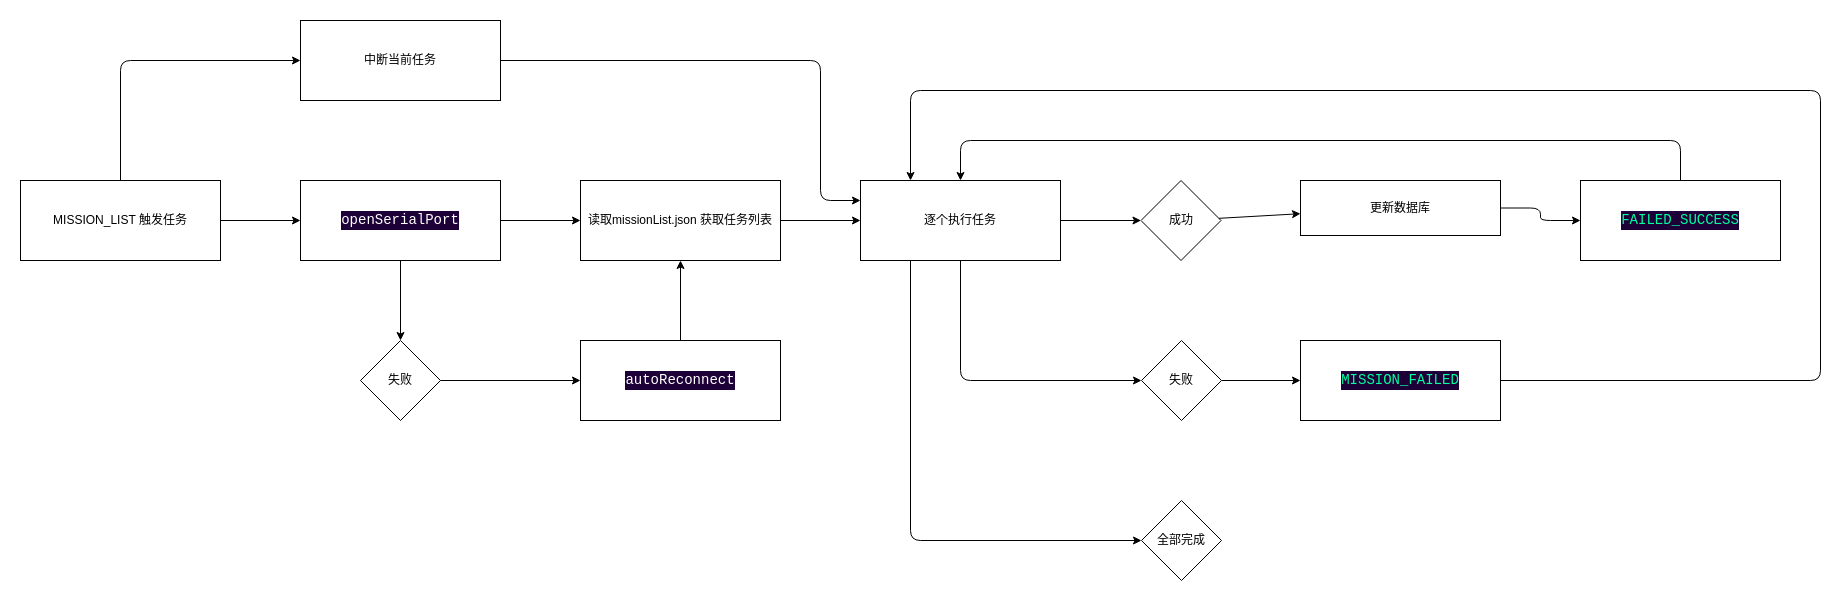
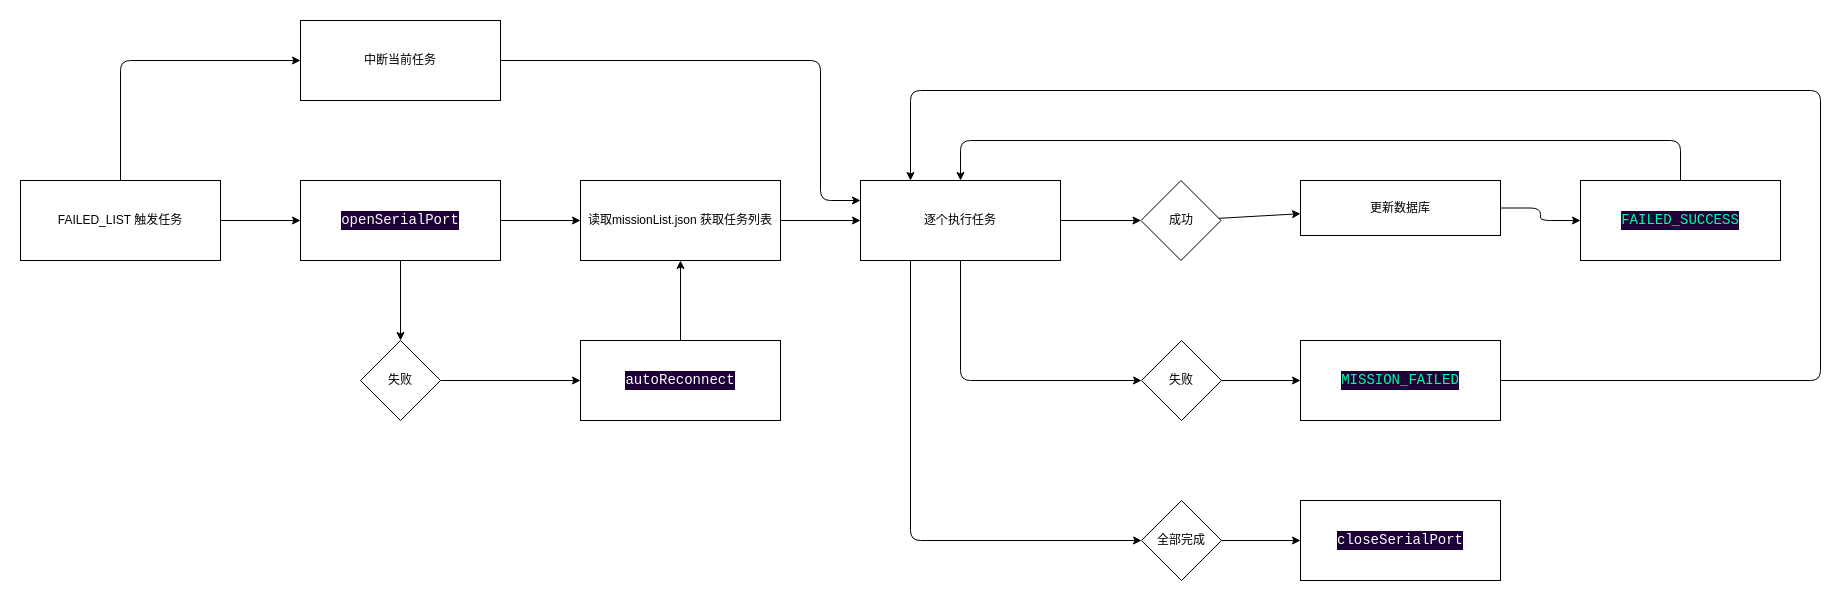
  <mxCell id="0" />
  <mxCell id="1" parent="0" />
  <mxCell id="2" style="edgeStyle=none;html=1;" edge="1" parent="1" source="4" target="9"><mxGeometry relative="1" as="geometry" /></mxCell>
  <mxCell id="3" style="edgeStyle=orthogonalEdgeStyle;html=1;entryX=0;entryY=0.5;entryDx=0;entryDy=0;" edge="1" parent="1" source="4" target="32"><mxGeometry relative="1" as="geometry"><Array as="points"><mxPoint x="120" y="60" /></Array></mxGeometry></mxCell>
- <mxCell id="4" value="MISSION_LIST 触发任务" style="rounded=0;whiteSpace=wrap;html=1;" vertex="1" parent="1"><mxGeometry x="20" y="180" width="200" height="80" as="geometry" /></mxCell>
+ <mxCell id="4" value="FAILED_LIST 触发任务" style="rounded=0;whiteSpace=wrap;html=1;" vertex="1" parent="1"><mxGeometry x="20" y="180" width="200" height="80" as="geometry" /></mxCell>
  <mxCell id="5" style="edgeStyle=none;html=1;" edge="1" parent="1" source="6" target="17"><mxGeometry relative="1" as="geometry" /></mxCell>
  <mxCell id="6" value="读取missionList.json 获取任务列表" style="rounded=0;whiteSpace=wrap;html=1;" vertex="1" parent="1"><mxGeometry x="580" y="180" width="200" height="80" as="geometry" /></mxCell>
  <mxCell id="7" style="edgeStyle=none;html=1;" edge="1" parent="1" source="9" target="6"><mxGeometry relative="1" as="geometry" /></mxCell>
  <mxCell id="8" style="edgeStyle=none;html=1;exitX=0.5;exitY=1;exitDx=0;exitDy=0;" edge="1" parent="1" source="9" target="13"><mxGeometry relative="1" as="geometry" /></mxCell>
  <mxCell id="9" value="&lt;div style=&quot;color: rgb(212, 212, 212); background-color: rgb(29, 0, 56); font-family: Consolas, &amp;quot;Courier New&amp;quot;, monospace; font-size: 14px; line-height: 19px; white-space: pre;&quot;&gt;&lt;span style=&quot;color: #ffffff;&quot;&gt;openSerialPort&lt;/span&gt;&lt;/div&gt;" style="rounded=0;whiteSpace=wrap;html=1;" vertex="1" parent="1"><mxGeometry x="300" y="180" width="200" height="80" as="geometry" /></mxCell>
  <mxCell id="10" style="edgeStyle=none;html=1;" edge="1" parent="1" source="11" target="6"><mxGeometry relative="1" as="geometry" /></mxCell>
  <mxCell id="11" value="&lt;div style=&quot;color: rgb(212, 212, 212); background-color: rgb(29, 0, 56); font-family: Consolas, &amp;quot;Courier New&amp;quot;, monospace; font-size: 14px; line-height: 19px; white-space: pre;&quot;&gt;&lt;div style=&quot;color: rgb(212, 212, 212); background-color: rgb(29, 0, 56); line-height: 19px;&quot;&gt;&lt;span style=&quot;color: #ffffff;&quot;&gt;autoReconnect&lt;/span&gt;&lt;/div&gt;&lt;/div&gt;" style="rounded=0;whiteSpace=wrap;html=1;" vertex="1" parent="1"><mxGeometry x="580" y="340" width="200" height="80" as="geometry" /></mxCell>
  <mxCell id="12" style="edgeStyle=none;html=1;" edge="1" parent="1" source="13" target="11"><mxGeometry relative="1" as="geometry" /></mxCell>
  <mxCell id="13" value="失败" style="rhombus;whiteSpace=wrap;html=1;" vertex="1" parent="1"><mxGeometry x="360" y="340" width="80" height="80" as="geometry" /></mxCell>
  <mxCell id="14" style="edgeStyle=none;html=1;" edge="1" parent="1" source="17" target="19"><mxGeometry relative="1" as="geometry" /></mxCell>
  <mxCell id="15" style="edgeStyle=orthogonalEdgeStyle;html=1;entryX=0;entryY=0.5;entryDx=0;entryDy=0;" edge="1" parent="1" source="17" target="23"><mxGeometry relative="1" as="geometry"><Array as="points"><mxPoint x="960" y="380" /></Array></mxGeometry></mxCell>
  <mxCell id="16" style="edgeStyle=orthogonalEdgeStyle;html=1;exitX=0.25;exitY=1;exitDx=0;exitDy=0;entryX=0;entryY=0.5;entryDx=0;entryDy=0;" edge="1" parent="1" source="17" target="29"><mxGeometry relative="1" as="geometry" /></mxCell>
  <mxCell id="17" value="逐个执行任务" style="rounded=0;whiteSpace=wrap;html=1;" vertex="1" parent="1"><mxGeometry x="860" y="180" width="200" height="80" as="geometry" /></mxCell>
  <mxCell id="18" style="edgeStyle=none;html=1;" edge="1" parent="1" source="19" target="21"><mxGeometry relative="1" as="geometry" /></mxCell>
  <mxCell id="19" value="成功" style="rhombus;whiteSpace=wrap;html=1;" vertex="1" parent="1"><mxGeometry x="1140.5" y="180" width="80" height="80" as="geometry" /></mxCell>
  <mxCell id="20" style="edgeStyle=orthogonalEdgeStyle;html=1;" edge="1" parent="1" source="21" target="27"><mxGeometry relative="1" as="geometry" /></mxCell>
  <mxCell id="21" value="更新数据库" style="rounded=0;whiteSpace=wrap;html=1;" vertex="1" parent="1"><mxGeometry x="1300" y="180" width="200" height="55" as="geometry" /></mxCell>
  <mxCell id="22" style="edgeStyle=orthogonalEdgeStyle;html=1;" edge="1" parent="1" source="23" target="25"><mxGeometry relative="1" as="geometry" /></mxCell>
  <mxCell id="23" value="失败" style="rhombus;whiteSpace=wrap;html=1;" vertex="1" parent="1"><mxGeometry x="1141" y="340" width="80" height="80" as="geometry" /></mxCell>
  <mxCell id="24" style="edgeStyle=orthogonalEdgeStyle;html=1;entryX=0.25;entryY=0;entryDx=0;entryDy=0;" edge="1" parent="1" source="25" target="17"><mxGeometry relative="1" as="geometry"><Array as="points"><mxPoint x="1820" y="380" /><mxPoint x="1820" y="90" /><mxPoint x="910" y="90" /></Array></mxGeometry></mxCell>
  <mxCell id="25" value="&lt;div style=&quot;color: rgb(212, 212, 212); background-color: rgb(29, 0, 56); font-family: Consolas, &amp;quot;Courier New&amp;quot;, monospace; font-size: 14px; line-height: 19px; white-space: pre;&quot;&gt;&lt;span style=&quot;color: rgb(0, 255, 159);&quot;&gt;MISSION_FAILED&lt;/span&gt;&lt;/div&gt;" style="rounded=0;whiteSpace=wrap;html=1;" vertex="1" parent="1"><mxGeometry x="1300" y="340" width="200" height="80" as="geometry" /></mxCell>
  <mxCell id="26" style="edgeStyle=orthogonalEdgeStyle;html=1;entryX=0.5;entryY=0;entryDx=0;entryDy=0;" edge="1" parent="1" source="27" target="17"><mxGeometry relative="1" as="geometry"><Array as="points"><mxPoint x="1680" y="140" /><mxPoint x="960" y="140" /></Array></mxGeometry></mxCell>
  <mxCell id="27" value="&lt;div style=&quot;color: rgb(212, 212, 212); background-color: rgb(29, 0, 56); font-family: Consolas, &amp;quot;Courier New&amp;quot;, monospace; font-size: 14px; line-height: 19px; white-space: pre;&quot;&gt;&lt;span style=&quot;color: rgb(0, 255, 159);&quot;&gt;FAILED_SUCCESS&lt;/span&gt;&lt;/div&gt;" style="rounded=0;whiteSpace=wrap;html=1;" vertex="1" parent="1"><mxGeometry x="1580" y="180" width="200" height="80" as="geometry" /></mxCell>
+ <mxCell id="28" style="edgeStyle=orthogonalEdgeStyle;html=1;exitX=1;exitY=0.5;exitDx=0;exitDy=0;" edge="1" parent="1" source="29" target="30"><mxGeometry relative="1" as="geometry" /></mxCell>
  <mxCell id="29" value="全部完成" style="rhombus;whiteSpace=wrap;html=1;" vertex="1" parent="1"><mxGeometry x="1141" y="500" width="80" height="80" as="geometry" /></mxCell>
+ <mxCell id="30" value="&lt;div style=&quot;color: rgb(212, 212, 212); background-color: rgb(29, 0, 56); font-family: Consolas, &amp;quot;Courier New&amp;quot;, monospace; font-size: 14px; line-height: 19px; white-space: pre;&quot;&gt;&lt;div style=&quot;color: rgb(212, 212, 212); background-color: rgb(29, 0, 56); line-height: 19px;&quot;&gt;&lt;span style=&quot;color: #ffffff;&quot;&gt;closeSerialPort&lt;/span&gt;&lt;/div&gt;&lt;/div&gt;" style="rounded=0;whiteSpace=wrap;html=1;" vertex="1" parent="1"><mxGeometry x="1300" y="500" width="200" height="80" as="geometry" /></mxCell>
  <mxCell id="31" style="edgeStyle=orthogonalEdgeStyle;html=1;entryX=0;entryY=0.25;entryDx=0;entryDy=0;" edge="1" parent="1" source="32" target="17"><mxGeometry relative="1" as="geometry"><Array as="points"><mxPoint x="820" y="60" /><mxPoint x="820" y="200" /></Array></mxGeometry></mxCell>
  <mxCell id="32" value="中断当前任务" style="rounded=0;whiteSpace=wrap;html=1;" vertex="1" parent="1"><mxGeometry x="300" y="20" width="200" height="80" as="geometry" /></mxCell>
